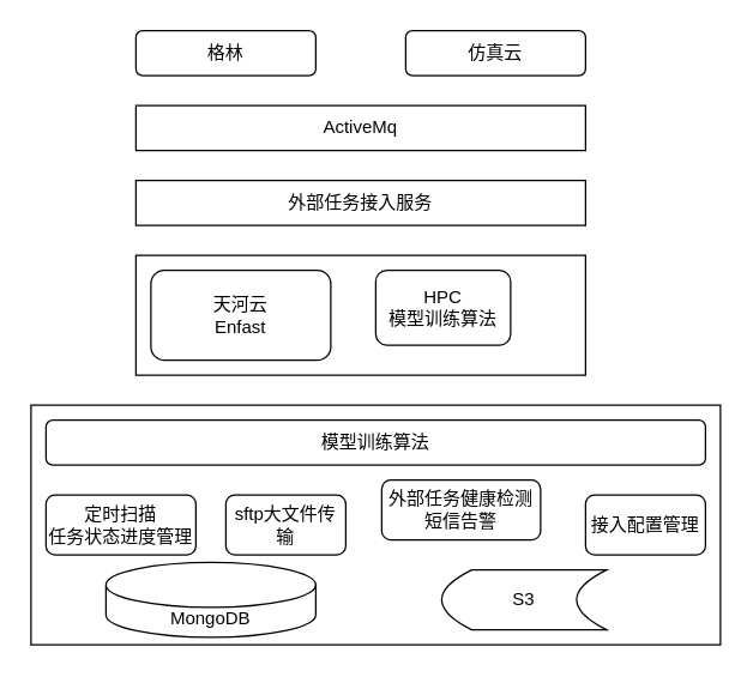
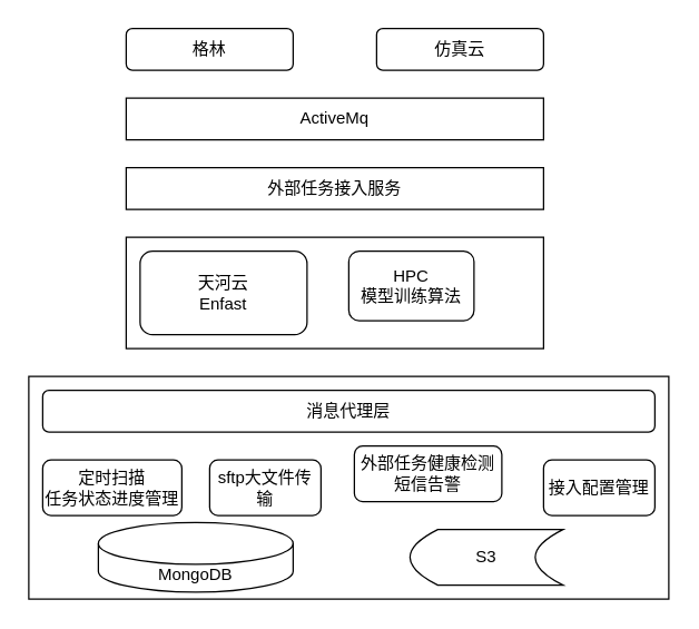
  <mxCell id="0" />
  <mxCell id="1" parent="0" />
  <mxCell id="2" value="格林" style="rounded=1;whiteSpace=wrap;html=1;" vertex="1" parent="1"><mxGeometry x="90" y="20" width="120" height="30" as="geometry" /></mxCell>
  <mxCell id="3" value="仿真云" style="rounded=1;whiteSpace=wrap;html=1;" vertex="1" parent="1"><mxGeometry x="270" y="20" width="120" height="30" as="geometry" /></mxCell>
  <mxCell id="4" value="ActiveMq" style="rounded=0;whiteSpace=wrap;html=1;" vertex="1" parent="1"><mxGeometry x="90" y="70" width="300" height="30" as="geometry" /></mxCell>
  <mxCell id="5" value="" style="rounded=0;whiteSpace=wrap;html=1;" vertex="1" parent="1"><mxGeometry x="90" y="170" width="300" height="80" as="geometry" /></mxCell>
  <mxCell id="6" value="天河云&lt;br&gt;Enfast" style="rounded=1;whiteSpace=wrap;html=1;" vertex="1" parent="1"><mxGeometry x="100" y="180" width="120" height="60" as="geometry" /></mxCell>
  <mxCell id="7" value="外部任务接入服务" style="rounded=0;whiteSpace=wrap;html=1;" vertex="1" parent="1"><mxGeometry x="90" y="120" width="300" height="30" as="geometry" /></mxCell>
  <mxCell id="8" value="HPC&lt;br&gt;模型训练算法" style="rounded=1;whiteSpace=wrap;html=1;" vertex="1" parent="1"><mxGeometry x="250" y="180" width="90" height="50" as="geometry" /></mxCell>
  <mxCell id="9" value="" style="rounded=0;whiteSpace=wrap;html=1;" vertex="1" parent="1"><mxGeometry x="20" y="270" width="460" height="160" as="geometry" /></mxCell>
- <mxCell id="10" value="模型训练算法" style="rounded=1;whiteSpace=wrap;html=1;" vertex="1" parent="1"><mxGeometry x="30" y="280" width="440" height="30" as="geometry" /></mxCell>
+ <mxCell id="10" value="消息代理层" style="rounded=1;whiteSpace=wrap;html=1;" vertex="1" parent="1"><mxGeometry x="30" y="280" width="440" height="30" as="geometry" /></mxCell>
  <mxCell id="11" value="定时扫描&lt;br&gt;任务状态进度管理" style="rounded=1;whiteSpace=wrap;html=1;" vertex="1" parent="1"><mxGeometry x="30" y="330" width="100" height="40" as="geometry" /></mxCell>
  <mxCell id="12" value="sftp大文件传输" style="rounded=1;whiteSpace=wrap;html=1;" vertex="1" parent="1"><mxGeometry x="150" y="330" width="80" height="40" as="geometry" /></mxCell>
  <mxCell id="13" value="外部任务健康检测&lt;br&gt;短信告警" style="rounded=1;whiteSpace=wrap;html=1;" vertex="1" parent="1"><mxGeometry x="254" y="320" width="106" height="40" as="geometry" /></mxCell>
  <mxCell id="14" value="接入配置管理" style="rounded=1;whiteSpace=wrap;html=1;" vertex="1" parent="1"><mxGeometry x="390" y="330" width="80" height="40" as="geometry" /></mxCell>
  <mxCell id="15" value="S3" style="shape=dataStorage;whiteSpace=wrap;html=1;fixedSize=1;" vertex="1" parent="1"><mxGeometry x="294" y="380" width="110" height="40" as="geometry" /></mxCell>
  <mxCell id="16" value="MongoDB" style="shape=cylinder3;whiteSpace=wrap;html=1;boundedLbl=1;backgroundOutline=1;size=15;" vertex="1" parent="1"><mxGeometry x="70" y="375" width="140" height="50" as="geometry" /></mxCell>
